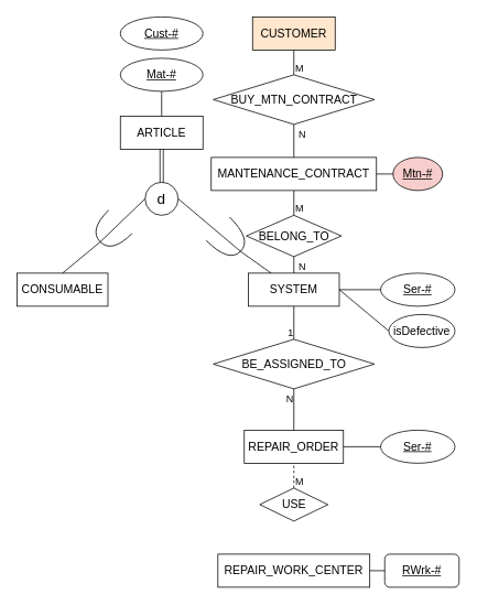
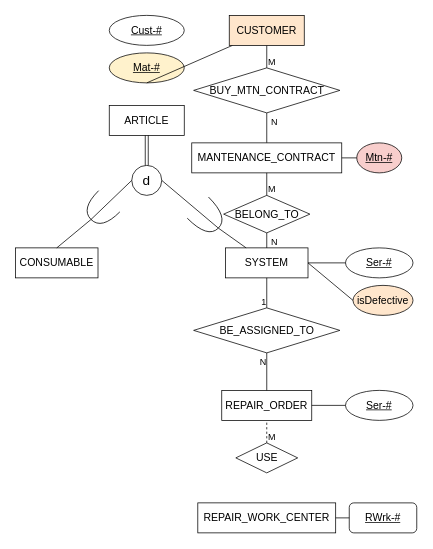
  <mxCell id="0" />
  <mxCell id="1" parent="0" />
  <mxCell id="2" value="&lt;font style=&quot;font-size: 14px&quot;&gt;ARTICLE&lt;/font&gt;" style="whiteSpace=wrap;html=1;align=center;" parent="1" vertex="1"><mxGeometry x="145" y="140" width="100" height="40" as="geometry" /></mxCell>
- <mxCell id="3" value="&lt;span style=&quot;font-size: 14px&quot;&gt;Mat-#&lt;/span&gt;" style="ellipse;whiteSpace=wrap;html=1;align=center;fontStyle=4;" parent="1" vertex="1"><mxGeometry x="145" y="70" width="100" height="40" as="geometry" /></mxCell>
- <mxCell id="4" value="" style="endArrow=none;html=1;rounded=0;exitX=0.5;exitY=1;exitDx=0;exitDy=0;entryX=0.5;entryY=0;entryDx=0;entryDy=0;" parent="1" source="3" target="2" edge="1"><mxGeometry relative="1" as="geometry"><mxPoint x="160" y="340" as="sourcePoint" /><mxPoint x="320" y="340" as="targetPoint" /></mxGeometry></mxCell>
+ <mxCell id="3" value="&lt;span style=&quot;font-size: 14px&quot;&gt;Mat-#&lt;/span&gt;" style="ellipse;whiteSpace=wrap;html=1;align=center;fontStyle=4;fillColor=#fff2cc;" parent="1" vertex="1"><mxGeometry x="145" y="70" width="100" height="40" as="geometry" /></mxCell>
+ <mxCell id="4" value="" style="endArrow=none;html=1;rounded=0;exitX=0.5;exitY=1;exitDx=0;exitDy=0;" parent="1" source="3" target="38" edge="1"><mxGeometry relative="1" as="geometry"><mxPoint x="160" y="340" as="sourcePoint" /><mxPoint x="320" y="340" as="targetPoint" /></mxGeometry></mxCell>
  <mxCell id="5" value="&lt;font style=&quot;font-size: 14px&quot;&gt;CONSUMABLE&lt;/font&gt;" style="whiteSpace=wrap;html=1;align=center;" parent="1" vertex="1"><mxGeometry x="20" y="330" width="110" height="40" as="geometry" /></mxCell>
  <mxCell id="6" value="&lt;font style=&quot;font-size: 14px&quot;&gt;SYSTEM&lt;/font&gt;" style="whiteSpace=wrap;html=1;align=center;" parent="1" vertex="1"><mxGeometry x="300" y="330" width="110" height="40" as="geometry" /></mxCell>
  <mxCell id="7" value="&lt;span style=&quot;font-size: 18px&quot;&gt;d&lt;/span&gt;" style="ellipse;whiteSpace=wrap;html=1;align=center;" parent="1" vertex="1"><mxGeometry x="175" y="220" width="40" height="40" as="geometry" /></mxCell>
  <mxCell id="8" value="" style="endArrow=none;html=1;rounded=0;entryX=1;entryY=0.5;entryDx=0;entryDy=0;entryPerimeter=0;exitX=0.5;exitY=0;exitDx=0;exitDy=0;" parent="1" source="5" target="9" edge="1"><mxGeometry relative="1" as="geometry"><mxPoint x="100" y="310" as="sourcePoint" /><mxPoint x="180" y="370" as="targetPoint" /></mxGeometry></mxCell>
  <mxCell id="9" value="" style="shape=requiredInterface;html=1;verticalLabelPosition=bottom;rotation=135;" parent="1" vertex="1"><mxGeometry x="115.67" y="260" width="34.33" height="40" as="geometry" /></mxCell>
  <mxCell id="10" value="" style="shape=requiredInterface;html=1;verticalLabelPosition=bottom;rotation=45;" parent="1" vertex="1"><mxGeometry x="257.5" y="270" width="38.66" height="40" as="geometry" /></mxCell>
  <mxCell id="11" value="" style="endArrow=none;html=1;rounded=0;exitX=0;exitY=0.5;exitDx=0;exitDy=0;entryX=1;entryY=0.5;entryDx=0;entryDy=0;entryPerimeter=0;" parent="1" source="7" target="9" edge="1"><mxGeometry relative="1" as="geometry"><mxPoint x="190" y="420" as="sourcePoint" /><mxPoint x="190" y="384.33" as="targetPoint" /></mxGeometry></mxCell>
  <mxCell id="12" value="" style="endArrow=none;html=1;rounded=0;exitX=1;exitY=0.5;exitDx=0;exitDy=0;exitPerimeter=0;entryX=0.25;entryY=0;entryDx=0;entryDy=0;" parent="1" source="10" target="6" edge="1"><mxGeometry relative="1" as="geometry"><mxPoint x="200" y="430" as="sourcePoint" /><mxPoint x="300" y="320" as="targetPoint" /></mxGeometry></mxCell>
  <mxCell id="13" value="" style="endArrow=none;html=1;rounded=0;exitX=1;exitY=0.5;exitDx=0;exitDy=0;entryX=1;entryY=0.5;entryDx=0;entryDy=0;exitPerimeter=0;" parent="1" source="10" target="7" edge="1"><mxGeometry relative="1" as="geometry"><mxPoint x="361.07" y="369.995" as="sourcePoint" /><mxPoint x="440" y="420" as="targetPoint" /></mxGeometry></mxCell>
  <mxCell id="14" value="" style="endArrow=none;html=1;rounded=0;exitX=0.5;exitY=1;exitDx=0;exitDy=0;entryX=0.5;entryY=0;entryDx=0;entryDy=0;shape=link;" parent="1" source="2" target="7" edge="1"><mxGeometry relative="1" as="geometry"><mxPoint x="180" y="230" as="sourcePoint" /><mxPoint x="205" y="390" as="targetPoint" /></mxGeometry></mxCell>
  <mxCell id="15" style="edgeStyle=orthogonalEdgeStyle;rounded=0;orthogonalLoop=1;jettySize=auto;html=1;exitX=0.5;exitY=1;exitDx=0;exitDy=0;" parent="1" source="5" target="5" edge="1"><mxGeometry relative="1" as="geometry" /></mxCell>
  <mxCell id="16" value="&lt;span style=&quot;font-size: 14px&quot;&gt;Ser-#&lt;/span&gt;" style="ellipse;whiteSpace=wrap;html=1;align=center;fontStyle=4;" parent="1" vertex="1"><mxGeometry x="460" y="330" width="90" height="40" as="geometry" /></mxCell>
  <mxCell id="17" value="" style="endArrow=none;html=1;rounded=0;exitX=1;exitY=0.5;exitDx=0;exitDy=0;entryX=0;entryY=0.5;entryDx=0;entryDy=0;" parent="1" source="6" target="16" edge="1"><mxGeometry relative="1" as="geometry"><mxPoint x="145.355" y="134.142" as="sourcePoint" /><mxPoint x="205" y="170" as="targetPoint" /></mxGeometry></mxCell>
  <mxCell id="18" value="&lt;font style=&quot;font-size: 14px&quot;&gt;BE_ASSIGNED_TO&lt;/font&gt;" style="shape=rhombus;perimeter=rhombusPerimeter;whiteSpace=wrap;html=1;align=center;" parent="1" vertex="1"><mxGeometry x="257.5" y="410" width="195" height="60" as="geometry" /></mxCell>
- <mxCell id="19" value="&lt;font style=&quot;font-size: 14px&quot;&gt;isDefective&lt;/font&gt;" style="ellipse;whiteSpace=wrap;html=1;align=center;" parent="1" vertex="1"><mxGeometry x="470" y="380" width="80" height="40" as="geometry" /></mxCell>
+ <mxCell id="19" value="&lt;font style=&quot;font-size: 14px&quot;&gt;isDefective&lt;/font&gt;" style="ellipse;whiteSpace=wrap;html=1;align=center;fillColor=#ffe6cc;" parent="1" vertex="1"><mxGeometry x="470" y="380" width="80" height="40" as="geometry" /></mxCell>
  <mxCell id="20" value="" style="endArrow=none;html=1;rounded=0;exitX=1;exitY=0.5;exitDx=0;exitDy=0;entryX=0;entryY=0.5;entryDx=0;entryDy=0;" parent="1" source="6" target="19" edge="1"><mxGeometry relative="1" as="geometry"><mxPoint x="420" y="360" as="sourcePoint" /><mxPoint x="470" y="360" as="targetPoint" /></mxGeometry></mxCell>
  <mxCell id="21" value="&lt;font style=&quot;font-size: 14px&quot;&gt;REPAIR_ORDER&lt;/font&gt;" style="whiteSpace=wrap;html=1;align=center;" parent="1" vertex="1"><mxGeometry x="295" y="520" width="120" height="40" as="geometry" /></mxCell>
  <mxCell id="22" value="&lt;span style=&quot;font-size: 14px&quot;&gt;Ser-#&lt;/span&gt;" style="ellipse;whiteSpace=wrap;html=1;align=center;fontStyle=4;" parent="1" vertex="1"><mxGeometry x="460" y="520" width="90" height="40" as="geometry" /></mxCell>
  <mxCell id="23" value="" style="endArrow=none;html=1;rounded=0;exitX=1;exitY=0.5;exitDx=0;exitDy=0;entryX=0;entryY=0.5;entryDx=0;entryDy=0;" parent="1" source="21" target="22" edge="1"><mxGeometry relative="1" as="geometry"><mxPoint x="420" y="360" as="sourcePoint" /><mxPoint x="470" y="360" as="targetPoint" /></mxGeometry></mxCell>
  <mxCell id="24" value="&lt;font style=&quot;font-size: 14px&quot;&gt;REPAIR_WORK_CENTER&lt;/font&gt;" style="whiteSpace=wrap;html=1;align=center;" parent="1" vertex="1"><mxGeometry x="263.08" y="670" width="183.84" height="40" as="geometry" /></mxCell>
  <mxCell id="25" value="" style="endArrow=none;html=1;rounded=0;exitX=0.5;exitY=1;exitDx=0;exitDy=0;entryX=0.5;entryY=0;entryDx=0;entryDy=0;" parent="1" source="6" target="18" edge="1"><mxGeometry relative="1" as="geometry"><mxPoint x="380" y="460" as="sourcePoint" /><mxPoint x="540" y="460" as="targetPoint" /></mxGeometry></mxCell>
  <mxCell id="26" value="1" style="resizable=0;html=1;align=right;verticalAlign=bottom;" parent="25" connectable="0" vertex="1"><mxGeometry x="1" relative="1" as="geometry" /></mxCell>
  <mxCell id="27" value="" style="endArrow=none;html=1;rounded=0;entryX=0.5;entryY=1;entryDx=0;entryDy=0;exitX=0.5;exitY=0;exitDx=0;exitDy=0;" parent="1" source="21" target="18" edge="1"><mxGeometry relative="1" as="geometry"><mxPoint x="340" y="460" as="sourcePoint" /><mxPoint x="500" y="460" as="targetPoint" /></mxGeometry></mxCell>
  <mxCell id="28" value="N" style="resizable=0;html=1;align=right;verticalAlign=bottom;" parent="27" connectable="0" vertex="1"><mxGeometry x="1" relative="1" as="geometry"><mxPoint y="20" as="offset" /></mxGeometry></mxCell>
  <mxCell id="29" value="&lt;font style=&quot;font-size: 14px&quot;&gt;USE&lt;/font&gt;" style="shape=rhombus;perimeter=rhombusPerimeter;whiteSpace=wrap;html=1;align=center;" parent="1" vertex="1"><mxGeometry x="313.75" y="590" width="82.5" height="40" as="geometry" /></mxCell>
  <mxCell id="30" value="&lt;span style=&quot;font-size: 14px&quot;&gt;RWrk-#&lt;/span&gt;" style="whiteSpace=wrap;html=1;align=center;fontStyle=4;rounded=1;" parent="1" vertex="1"><mxGeometry x="465" y="670" width="90" height="40" as="geometry" /></mxCell>
  <mxCell id="31" value="" style="endArrow=none;html=1;rounded=0;exitX=1;exitY=0.5;exitDx=0;exitDy=0;entryX=0;entryY=0.5;entryDx=0;entryDy=0;" parent="1" source="24" target="30" edge="1"><mxGeometry relative="1" as="geometry"><mxPoint x="452.5" y="680" as="sourcePoint" /><mxPoint x="507.5" y="500" as="targetPoint" /></mxGeometry></mxCell>
  <mxCell id="32" value="" style="endArrow=none;html=1;rounded=0;entryX=0.5;entryY=1;entryDx=0;entryDy=0;exitX=0.5;exitY=0;exitDx=0;exitDy=0;dashed=1;" parent="1" source="29" target="21" edge="1"><mxGeometry relative="1" as="geometry"><mxPoint x="365" y="220" as="sourcePoint" /><mxPoint x="365" y="190" as="targetPoint" /></mxGeometry></mxCell>
  <mxCell id="33" value="M" style="resizable=0;html=1;align=left;verticalAlign=bottom;" parent="32" connectable="0" vertex="1"><mxGeometry x="-1" relative="1" as="geometry" /></mxCell>
  <mxCell id="34" value="" style="endArrow=none;html=1;rounded=0;entryX=0.5;entryY=1;entryDx=0;entryDy=0;exitX=0.5;exitY=0;exitDx=0;exitDy=0;" edge="1" parent="1" source="40" target="38"><mxGeometry relative="1" as="geometry"><mxPoint x="320" y="280" as="sourcePoint" /><mxPoint x="715" y="340" as="targetPoint" /></mxGeometry></mxCell>
  <mxCell id="35" value="M" style="resizable=0;html=1;align=left;verticalAlign=bottom;" connectable="0" vertex="1" parent="34"><mxGeometry x="-1" relative="1" as="geometry" /></mxCell>
  <mxCell id="36" value="" style="endArrow=none;html=1;rounded=0;entryX=0.5;entryY=1;entryDx=0;entryDy=0;exitX=0.5;exitY=0;exitDx=0;exitDy=0;" edge="1" parent="1" target="40" source="42"><mxGeometry relative="1" as="geometry"><mxPoint x="360" y="210" as="sourcePoint" /><mxPoint x="320" y="340" as="targetPoint" /></mxGeometry></mxCell>
  <mxCell id="37" value="N" style="resizable=0;html=1;align=right;verticalAlign=bottom;" connectable="0" vertex="1" parent="36"><mxGeometry x="1" relative="1" as="geometry"><mxPoint x="15" y="20" as="offset" /></mxGeometry></mxCell>
  <mxCell id="38" value="&lt;font style=&quot;font-size: 14px&quot;&gt;CUSTOMER&lt;/font&gt;" style="whiteSpace=wrap;html=1;align=center;fillColor=#ffe6cc;" vertex="1" parent="1"><mxGeometry x="305" y="20" width="100" height="40" as="geometry" /></mxCell>
  <mxCell id="39" value="&lt;span style=&quot;font-size: 14px&quot;&gt;Cust-#&lt;/span&gt;" style="ellipse;whiteSpace=wrap;html=1;align=center;fontStyle=4;" vertex="1" parent="1"><mxGeometry x="145" y="20" width="100" height="40" as="geometry" /></mxCell>
  <mxCell id="40" value="&lt;font style=&quot;font-size: 14px&quot;&gt;BUY_MTN_CONTRACT&lt;/font&gt;" style="shape=rhombus;perimeter=rhombusPerimeter;whiteSpace=wrap;html=1;align=center;" vertex="1" parent="1"><mxGeometry x="257.5" y="90" width="195" height="60" as="geometry" /></mxCell>
  <mxCell id="41" value="&lt;font style=&quot;font-size: 14px&quot;&gt;BELONG_TO&lt;/font&gt;" style="shape=rhombus;perimeter=rhombusPerimeter;whiteSpace=wrap;html=1;align=center;" vertex="1" parent="1"><mxGeometry x="297.5" y="260" width="115" height="50" as="geometry" /></mxCell>
  <mxCell id="42" value="&lt;font style=&quot;font-size: 14px&quot;&gt;MANTENANCE_CONTRACT&lt;/font&gt;" style="whiteSpace=wrap;html=1;align=center;" vertex="1" parent="1"><mxGeometry x="255" y="190" width="200" height="40" as="geometry" /></mxCell>
  <mxCell id="43" value="" style="endArrow=none;html=1;rounded=0;entryX=0.5;entryY=1;entryDx=0;entryDy=0;exitX=0.5;exitY=0;exitDx=0;exitDy=0;" edge="1" parent="1" source="41" target="42"><mxGeometry relative="1" as="geometry"><mxPoint x="370" y="100" as="sourcePoint" /><mxPoint x="370" y="70" as="targetPoint" /></mxGeometry></mxCell>
  <mxCell id="44" value="M" style="resizable=0;html=1;align=left;verticalAlign=bottom;" connectable="0" vertex="1" parent="43"><mxGeometry x="-1" relative="1" as="geometry" /></mxCell>
  <mxCell id="45" value="" style="endArrow=none;html=1;rounded=0;entryX=0.5;entryY=1;entryDx=0;entryDy=0;exitX=0.5;exitY=0;exitDx=0;exitDy=0;" edge="1" parent="1" source="6" target="41"><mxGeometry relative="1" as="geometry"><mxPoint x="370" y="200" as="sourcePoint" /><mxPoint x="370" y="160" as="targetPoint" /></mxGeometry></mxCell>
  <mxCell id="46" value="N" style="resizable=0;html=1;align=right;verticalAlign=bottom;" connectable="0" vertex="1" parent="45"><mxGeometry x="1" relative="1" as="geometry"><mxPoint x="15" y="20" as="offset" /></mxGeometry></mxCell>
  <mxCell id="47" value="&lt;span style=&quot;font-size: 14px&quot;&gt;Mtn-#&lt;/span&gt;" style="ellipse;whiteSpace=wrap;html=1;align=center;fontStyle=4;fillColor=#f8cecc;" vertex="1" parent="1"><mxGeometry x="475" y="190" width="60" height="40" as="geometry" /></mxCell>
  <mxCell id="48" value="" style="endArrow=none;html=1;rounded=0;exitX=0;exitY=0.5;exitDx=0;exitDy=0;entryX=1;entryY=0.5;entryDx=0;entryDy=0;" edge="1" parent="1" source="47" target="42"><mxGeometry relative="1" as="geometry"><mxPoint x="485.355" y="174.142" as="sourcePoint" /><mxPoint x="640" y="200" as="targetPoint" /></mxGeometry></mxCell>
